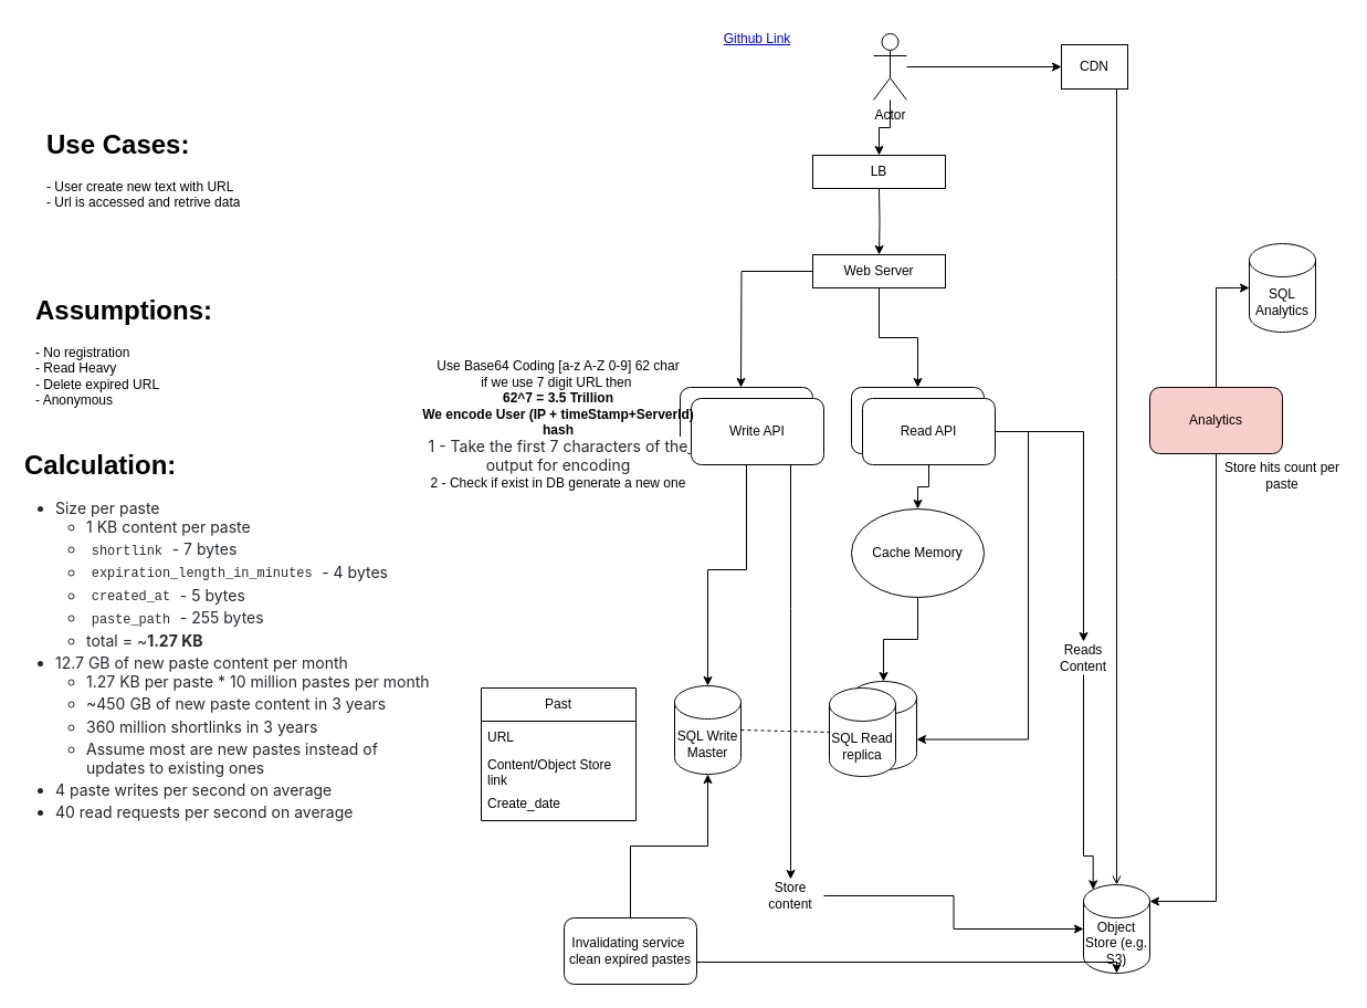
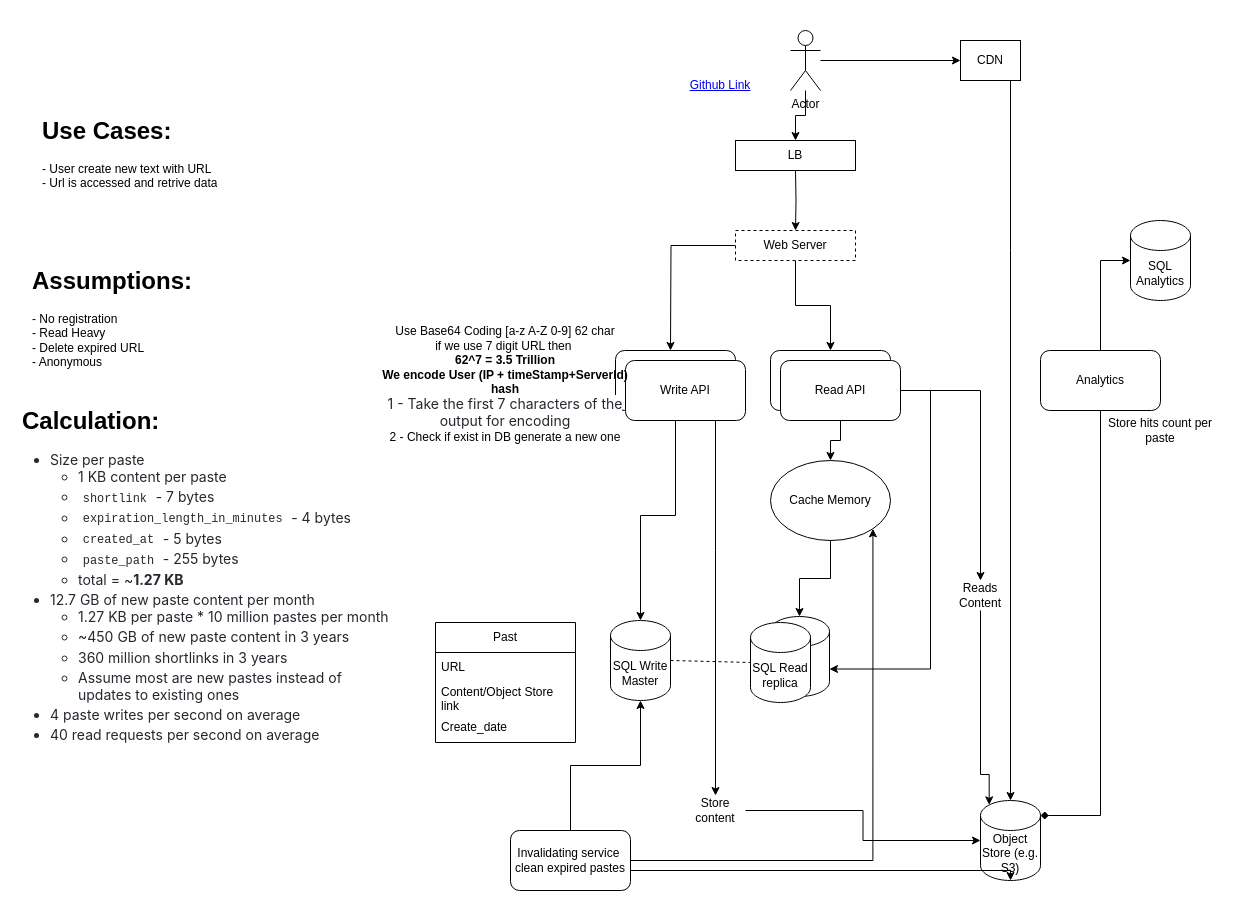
  <mxCell id="0" />
  <mxCell id="1" parent="0" />
- <mxCell id="2" value="&lt;a href=&quot;https://github.com/donnemartin/system-design-primer/blob/master/solutions/system_design/pastebin/README.md&quot;&gt;Github Link&lt;/a&gt;" style="text;html=1;align=center;verticalAlign=middle;whiteSpace=wrap;rounded=0;" vertex="1" parent="1"><mxGeometry x="640" y="20" width="90" height="30" as="geometry" /></mxCell>
+ <mxCell id="2" value="&lt;a href=&quot;https://github.com/donnemartin/system-design-primer/blob/master/solutions/system_design/pastebin/README.md&quot;&gt;Github Link&lt;/a&gt;" style="text;html=1;align=center;verticalAlign=middle;whiteSpace=wrap;rounded=0;" vertex="1" parent="1"><mxGeometry x="675" y="70" width="90" height="30" as="geometry" /></mxCell>
  <mxCell id="3" style="edgeStyle=orthogonalEdgeStyle;rounded=0;orthogonalLoop=1;jettySize=auto;html=1;entryX=0;entryY=0.5;entryDx=0;entryDy=0;" edge="1" parent="1" source="6" target="10"><mxGeometry relative="1" as="geometry" /></mxCell>
  <mxCell id="4" style="edgeStyle=orthogonalEdgeStyle;rounded=0;orthogonalLoop=1;jettySize=auto;html=1;entryX=0.5;entryY=0;entryDx=0;entryDy=0;" edge="1" parent="1" target="9"><mxGeometry relative="1" as="geometry"><mxPoint x="795" y="170" as="sourcePoint" /></mxGeometry></mxCell>
  <mxCell id="5" style="edgeStyle=orthogonalEdgeStyle;rounded=0;orthogonalLoop=1;jettySize=auto;html=1;entryX=0.5;entryY=0;entryDx=0;entryDy=0;" edge="1" parent="1" source="6" target="16"><mxGeometry relative="1" as="geometry" /></mxCell>
  <mxCell id="6" value="Actor" style="shape=umlActor;verticalLabelPosition=bottom;verticalAlign=top;html=1;outlineConnect=0;" vertex="1" parent="1"><mxGeometry x="790" y="30" width="30" height="60" as="geometry" /></mxCell>
  <mxCell id="7" style="edgeStyle=orthogonalEdgeStyle;rounded=0;orthogonalLoop=1;jettySize=auto;html=1;" edge="1" parent="1" source="9"><mxGeometry relative="1" as="geometry"><mxPoint x="670" y="350" as="targetPoint" /></mxGeometry></mxCell>
  <mxCell id="8" style="edgeStyle=orthogonalEdgeStyle;rounded=0;orthogonalLoop=1;jettySize=auto;html=1;" edge="1" parent="1" source="9" target="15"><mxGeometry relative="1" as="geometry" /></mxCell>
- <mxCell id="9" value="Web Server" style="rounded=0;whiteSpace=wrap;html=1;" vertex="1" parent="1"><mxGeometry x="735" y="230" width="120" height="30" as="geometry" /></mxCell>
+ <mxCell id="9" value="Web Server" style="rounded=0;whiteSpace=wrap;html=1;dashed=1;" vertex="1" parent="1"><mxGeometry x="735" y="230" width="120" height="30" as="geometry" /></mxCell>
  <mxCell id="10" value="CDN" style="rounded=0;whiteSpace=wrap;html=1;" vertex="1" parent="1"><mxGeometry x="960" y="40" width="60" height="40" as="geometry" /></mxCell>
  <mxCell id="11" value="&lt;h1 style=&quot;margin-top: 0px;&quot;&gt;Use Cases:&lt;/h1&gt;&lt;div&gt;- User create new text with URL&lt;/div&gt;&lt;div&gt;- Url is accessed and retrive data&lt;/div&gt;" style="text;html=1;whiteSpace=wrap;overflow=hidden;rounded=0;" vertex="1" parent="1"><mxGeometry x="40" y="110" width="180" height="120" as="geometry" /></mxCell>
  <mxCell id="12" value="&lt;h1 style=&quot;margin-top: 0px;&quot;&gt;Assumptions:&lt;/h1&gt;&lt;div&gt;- No registration&lt;/div&gt;&lt;div&gt;- Read Heavy&lt;/div&gt;&lt;div&gt;- Delete expired URL&lt;/div&gt;&lt;div&gt;- Anonymous&amp;nbsp;&lt;/div&gt;" style="text;html=1;whiteSpace=wrap;overflow=hidden;rounded=0;" vertex="1" parent="1"><mxGeometry x="30" y="260" width="180" height="120" as="geometry" /></mxCell>
  <mxCell id="13" style="edgeStyle=orthogonalEdgeStyle;rounded=0;orthogonalLoop=1;jettySize=auto;html=1;" edge="1" parent="1" source="14" target="17"><mxGeometry relative="1" as="geometry" /></mxCell>
  <mxCell id="14" value="Write API" style="rounded=1;whiteSpace=wrap;html=1;" vertex="1" parent="1"><mxGeometry x="615" y="350" width="120" height="60" as="geometry" /></mxCell>
  <mxCell id="15" value="Read API" style="rounded=1;whiteSpace=wrap;html=1;" vertex="1" parent="1"><mxGeometry x="770" y="350" width="120" height="60" as="geometry" /></mxCell>
  <mxCell id="16" value="LB" style="rounded=0;whiteSpace=wrap;html=1;" vertex="1" parent="1"><mxGeometry x="735" y="140" width="120" height="30" as="geometry" /></mxCell>
  <mxCell id="17" value="SQL Write Master" style="shape=cylinder3;whiteSpace=wrap;html=1;boundedLbl=1;backgroundOutline=1;size=15;" vertex="1" parent="1"><mxGeometry x="610" y="620" width="60" height="80" as="geometry" /></mxCell>
  <mxCell id="18" style="edgeStyle=orthogonalEdgeStyle;rounded=0;orthogonalLoop=1;jettySize=auto;html=1;entryX=0.5;entryY=0;entryDx=0;entryDy=0;" edge="1" parent="1" source="19" target="42"><mxGeometry relative="1" as="geometry"><Array as="points"><mxPoint x="715" y="550" /><mxPoint x="715" y="550" /></Array></mxGeometry></mxCell>
  <mxCell id="19" value="Write API" style="rounded=1;whiteSpace=wrap;html=1;" vertex="1" parent="1"><mxGeometry x="625" y="360" width="120" height="60" as="geometry" /></mxCell>
  <mxCell id="20" style="edgeStyle=orthogonalEdgeStyle;rounded=0;orthogonalLoop=1;jettySize=auto;html=1;entryX=0.5;entryY=0;entryDx=0;entryDy=0;" edge="1" parent="1" source="22" target="32"><mxGeometry relative="1" as="geometry" /></mxCell>
  <mxCell id="21" style="edgeStyle=orthogonalEdgeStyle;rounded=0;orthogonalLoop=1;jettySize=auto;html=1;entryX=0.5;entryY=0;entryDx=0;entryDy=0;" edge="1" parent="1" source="22" target="44"><mxGeometry relative="1" as="geometry" /></mxCell>
  <mxCell id="22" value="Read API" style="rounded=1;whiteSpace=wrap;html=1;" vertex="1" parent="1"><mxGeometry x="780" y="360" width="120" height="60" as="geometry" /></mxCell>
  <mxCell id="23" value="" style="shape=cylinder3;whiteSpace=wrap;html=1;boundedLbl=1;backgroundOutline=1;size=15;" vertex="1" parent="1"><mxGeometry x="769" y="616" width="60" height="80" as="geometry" /></mxCell>
  <mxCell id="24" value="SQL Read replica" style="shape=cylinder3;whiteSpace=wrap;html=1;boundedLbl=1;backgroundOutline=1;size=15;" vertex="1" parent="1"><mxGeometry x="750" y="622" width="60" height="80" as="geometry" /></mxCell>
  <mxCell id="25" value="" style="endArrow=none;dashed=1;html=1;rounded=0;exitX=1;exitY=0.5;exitDx=0;exitDy=0;exitPerimeter=0;entryX=0;entryY=0.5;entryDx=0;entryDy=0;entryPerimeter=0;" edge="1" parent="1" source="17" target="24"><mxGeometry width="50" height="50" relative="1" as="geometry"><mxPoint x="715" y="610" as="sourcePoint" /><mxPoint x="765" y="560" as="targetPoint" /></mxGeometry></mxCell>
  <mxCell id="26" value="&lt;h1 style=&quot;margin-top: 0px;&quot;&gt;Calculation:&lt;/h1&gt;&lt;div&gt;&lt;ul style=&quot;box-sizing: border-box; padding-left: 2em; margin-top: 0px; margin-bottom: 16px; color: rgb(36, 41, 47); font-family: -apple-system, &amp;quot;system-ui&amp;quot;, &amp;quot;Segoe UI&amp;quot;, &amp;quot;Noto Sans&amp;quot;, Helvetica, Arial, sans-serif, &amp;quot;Apple Color Emoji&amp;quot;, &amp;quot;Segoe UI Emoji&amp;quot;; font-size: 14px;&quot; dir=&quot;auto&quot;&gt;&lt;li style=&quot;box-sizing: border-box;&quot;&gt;Size per paste&lt;ul style=&quot;box-sizing: border-box; padding-left: 2em; margin-top: 0px; margin-bottom: 0px;&quot; dir=&quot;auto&quot;&gt;&lt;li style=&quot;box-sizing: border-box;&quot;&gt;1 KB content per paste&lt;/li&gt;&lt;li style=&quot;box-sizing: border-box; margin-top: 0.25em;&quot;&gt;&lt;code style=&quot;box-sizing: border-box; font-family: ui-monospace, SFMono-Regular, &amp;quot;SF Mono&amp;quot;, Menlo, Consolas, &amp;quot;Liberation Mono&amp;quot;, monospace; font-size: 11.9px; padding: 0.2em 0.4em; margin: 0px; white-space-collapse: break-spaces; background-color: var(--bgColor-neutral-muted, var(--color-neutral-muted)); border-radius: 6px;&quot;&gt;shortlink&lt;/code&gt;&amp;nbsp;- 7 bytes&lt;/li&gt;&lt;li style=&quot;box-sizing: border-box; margin-top: 0.25em;&quot;&gt;&lt;code style=&quot;box-sizing: border-box; font-family: ui-monospace, SFMono-Regular, &amp;quot;SF Mono&amp;quot;, Menlo, Consolas, &amp;quot;Liberation Mono&amp;quot;, monospace; font-size: 11.9px; padding: 0.2em 0.4em; margin: 0px; white-space-collapse: break-spaces; background-color: var(--bgColor-neutral-muted, var(--color-neutral-muted)); border-radius: 6px;&quot;&gt;expiration_length_in_minutes&lt;/code&gt;&amp;nbsp;- 4 bytes&lt;/li&gt;&lt;li style=&quot;box-sizing: border-box; margin-top: 0.25em;&quot;&gt;&lt;code style=&quot;box-sizing: border-box; font-family: ui-monospace, SFMono-Regular, &amp;quot;SF Mono&amp;quot;, Menlo, Consolas, &amp;quot;Liberation Mono&amp;quot;, monospace; font-size: 11.9px; padding: 0.2em 0.4em; margin: 0px; white-space-collapse: break-spaces; background-color: var(--bgColor-neutral-muted, var(--color-neutral-muted)); border-radius: 6px;&quot;&gt;created_at&lt;/code&gt;&amp;nbsp;- 5 bytes&lt;/li&gt;&lt;li style=&quot;box-sizing: border-box; margin-top: 0.25em;&quot;&gt;&lt;code style=&quot;box-sizing: border-box; font-family: ui-monospace, SFMono-Regular, &amp;quot;SF Mono&amp;quot;, Menlo, Consolas, &amp;quot;Liberation Mono&amp;quot;, monospace; font-size: 11.9px; padding: 0.2em 0.4em; margin: 0px; white-space-collapse: break-spaces; background-color: var(--bgColor-neutral-muted, var(--color-neutral-muted)); border-radius: 6px;&quot;&gt;paste_path&lt;/code&gt;&amp;nbsp;- 255 bytes&lt;/li&gt;&lt;li style=&quot;box-sizing: border-box; margin-top: 0.25em;&quot;&gt;total = ~&lt;b&gt;1.27 KB&lt;/b&gt;&lt;/li&gt;&lt;/ul&gt;&lt;/li&gt;&lt;li style=&quot;box-sizing: border-box; margin-top: 0.25em;&quot;&gt;12.7 GB of new paste content per month&lt;ul style=&quot;box-sizing: border-box; padding-left: 2em; margin-top: 0px; margin-bottom: 0px;&quot; dir=&quot;auto&quot;&gt;&lt;li style=&quot;box-sizing: border-box;&quot;&gt;1.27 KB per paste * 10 million pastes per month&lt;/li&gt;&lt;li style=&quot;box-sizing: border-box; margin-top: 0.25em;&quot;&gt;~450 GB of new paste content in 3 years&lt;/li&gt;&lt;li style=&quot;box-sizing: border-box; margin-top: 0.25em;&quot;&gt;360 million shortlinks in 3 years&lt;/li&gt;&lt;li style=&quot;box-sizing: border-box; margin-top: 0.25em;&quot;&gt;Assume most are new pastes instead of updates to existing ones&lt;/li&gt;&lt;/ul&gt;&lt;/li&gt;&lt;li style=&quot;box-sizing: border-box; margin-top: 0.25em;&quot;&gt;4 paste writes per second on average&lt;/li&gt;&lt;li style=&quot;box-sizing: border-box; margin-top: 0.25em;&quot;&gt;40 read requests per second on average&lt;/li&gt;&lt;/ul&gt;&lt;/div&gt;" style="text;html=1;whiteSpace=wrap;overflow=hidden;rounded=0;" vertex="1" parent="1"><mxGeometry x="20" y="400" width="370" height="360" as="geometry" /></mxCell>
  <mxCell id="27" value="Past" style="swimlane;fontStyle=0;childLayout=stackLayout;horizontal=1;startSize=30;horizontalStack=0;resizeParent=1;resizeParentMax=0;resizeLast=0;collapsible=1;marginBottom=0;whiteSpace=wrap;html=1;" vertex="1" parent="1"><mxGeometry x="435" y="622" width="140" height="120" as="geometry"><mxRectangle x="150" y="760" width="60" height="30" as="alternateBounds" /></mxGeometry></mxCell>
  <mxCell id="28" value="URL" style="text;strokeColor=none;fillColor=none;align=left;verticalAlign=middle;spacingLeft=4;spacingRight=4;overflow=hidden;points=[[0,0.5],[1,0.5]];portConstraint=eastwest;rotatable=0;whiteSpace=wrap;html=1;" vertex="1" parent="27"><mxGeometry y="30" width="140" height="30" as="geometry" /></mxCell>
  <mxCell id="29" value="Content/Object Store link" style="text;strokeColor=none;fillColor=none;align=left;verticalAlign=middle;spacingLeft=4;spacingRight=4;overflow=hidden;points=[[0,0.5],[1,0.5]];portConstraint=eastwest;rotatable=0;whiteSpace=wrap;html=1;" vertex="1" parent="27"><mxGeometry y="60" width="140" height="30" as="geometry" /></mxCell>
  <mxCell id="30" value="Create_date" style="text;strokeColor=none;fillColor=none;align=left;verticalAlign=middle;spacingLeft=4;spacingRight=4;overflow=hidden;points=[[0,0.5],[1,0.5]];portConstraint=eastwest;rotatable=0;whiteSpace=wrap;html=1;" vertex="1" parent="27"><mxGeometry y="90" width="140" height="30" as="geometry" /></mxCell>
  <mxCell id="31" value="Use Base64 Coding [a-z A-Z 0-9] 62 char&lt;br&gt;if we use 7 digit URL then&amp;nbsp;&lt;br&gt;&lt;b&gt;62^7 = 3.5 Trillion&lt;/b&gt;&lt;div&gt;&lt;b&gt;We encode User (IP + timeStamp+ServerId) hash&lt;/b&gt;&lt;b&gt;&lt;br&gt;&lt;/b&gt;&lt;/div&gt;&lt;div&gt;&lt;span style=&quot;color: rgb(36, 41, 47); font-family: -apple-system, &amp;quot;system-ui&amp;quot;, &amp;quot;Segoe UI&amp;quot;, &amp;quot;Noto Sans&amp;quot;, Helvetica, Arial, sans-serif, &amp;quot;Apple Color Emoji&amp;quot;, &amp;quot;Segoe UI Emoji&amp;quot;; font-size: 14px; text-align: left; background-color: rgb(255, 255, 255);&quot;&gt;1 - Take the first 7 characters of the output for encoding&lt;br&gt;&lt;/span&gt;2 - Check if exist in DB generate a new one&lt;/div&gt;&lt;div&gt;&lt;br&gt;&lt;/div&gt;" style="text;html=1;align=center;verticalAlign=middle;whiteSpace=wrap;rounded=0;" vertex="1" parent="1"><mxGeometry y="332.5" width="250" height="117.5" as="geometry" x="380" /></mxCell>
  <mxCell id="32" value="Cache Memory" style="ellipse;whiteSpace=wrap;html=1;" vertex="1" parent="1"><mxGeometry x="770" y="460" width="120" height="80" as="geometry" /></mxCell>
  <mxCell id="33" style="edgeStyle=orthogonalEdgeStyle;rounded=0;orthogonalLoop=1;jettySize=auto;html=1;entryX=0.5;entryY=0;entryDx=0;entryDy=0;entryPerimeter=0;" edge="1" parent="1" source="32" target="23"><mxGeometry relative="1" as="geometry" /></mxCell>
  <mxCell id="34" style="edgeStyle=orthogonalEdgeStyle;rounded=0;orthogonalLoop=1;jettySize=auto;html=1;entryX=1;entryY=0;entryDx=0;entryDy=52.5;entryPerimeter=0;" edge="1" parent="1" source="22" target="23"><mxGeometry relative="1" as="geometry"><Array as="points"><mxPoint x="930" y="390" /><mxPoint x="930" y="669" /></Array></mxGeometry></mxCell>
  <mxCell id="35" value="Object Store (e.g. S3)" style="shape=cylinder3;whiteSpace=wrap;html=1;boundedLbl=1;backgroundOutline=1;size=15;" vertex="1" parent="1"><mxGeometry x="980" y="800" width="60" height="80" as="geometry" /></mxCell>
- <mxCell id="36" style="edgeStyle=orthogonalEdgeStyle;rounded=0;orthogonalLoop=1;jettySize=auto;html=1;entryX=0.5;entryY=0;entryDx=0;entryDy=0;entryPerimeter=0;endArrow=open;" edge="1" parent="1" source="10" target="35"><mxGeometry relative="1" as="geometry"><Array as="points"><mxPoint x="1010" y="250" /><mxPoint x="1010" y="250" /></Array></mxGeometry></mxCell>
- <mxCell id="37" value="Analytics" style="rounded=1;whiteSpace=wrap;html=1;fillColor=#f8cecc;" vertex="1" parent="1"><mxGeometry x="1040" y="350" width="120" height="60" as="geometry" /></mxCell>
- <mxCell id="38" style="edgeStyle=orthogonalEdgeStyle;rounded=0;orthogonalLoop=1;jettySize=auto;html=1;entryX=1;entryY=0;entryDx=0;entryDy=15;entryPerimeter=0;" edge="1" parent="1" source="37" target="35"><mxGeometry relative="1" as="geometry" /></mxCell>
+ <mxCell id="36" style="edgeStyle=orthogonalEdgeStyle;rounded=0;orthogonalLoop=1;jettySize=auto;html=1;entryX=0.5;entryY=0;entryDx=0;entryDy=0;entryPerimeter=0;" edge="1" parent="1" source="10" target="35"><mxGeometry relative="1" as="geometry"><Array as="points"><mxPoint x="1010" y="250" /><mxPoint x="1010" y="250" /></Array></mxGeometry></mxCell>
+ <mxCell id="37" value="Analytics" style="rounded=1;whiteSpace=wrap;html=1;" vertex="1" parent="1"><mxGeometry x="1040" y="350" width="120" height="60" as="geometry" /></mxCell>
+ <mxCell id="38" style="edgeStyle=orthogonalEdgeStyle;rounded=0;orthogonalLoop=1;jettySize=auto;html=1;entryX=1;entryY=0;entryDx=0;entryDy=15;entryPerimeter=0;endArrow=diamond;" edge="1" parent="1" source="37" target="35"><mxGeometry relative="1" as="geometry" /></mxCell>
  <mxCell id="39" style="edgeStyle=orthogonalEdgeStyle;rounded=0;orthogonalLoop=1;jettySize=auto;html=1;entryX=0.145;entryY=0;entryDx=0;entryDy=4.35;entryPerimeter=0;" edge="1" parent="1" source="44" target="35"><mxGeometry relative="1" as="geometry"><Array as="points"><mxPoint x="980" y="774" /></Array></mxGeometry></mxCell>
  <mxCell id="40" value="SQL Analytics" style="shape=cylinder3;whiteSpace=wrap;html=1;boundedLbl=1;backgroundOutline=1;size=15;" vertex="1" parent="1"><mxGeometry x="1130" y="220" width="60" height="80" as="geometry" /></mxCell>
  <mxCell id="41" style="edgeStyle=orthogonalEdgeStyle;rounded=0;orthogonalLoop=1;jettySize=auto;html=1;entryX=0;entryY=0.5;entryDx=0;entryDy=0;entryPerimeter=0;" edge="1" parent="1" source="37" target="40"><mxGeometry relative="1" as="geometry" /></mxCell>
  <mxCell id="42" value="Store content" style="text;html=1;align=center;verticalAlign=middle;whiteSpace=wrap;rounded=0;" vertex="1" parent="1"><mxGeometry x="685" y="795" width="60" height="30" as="geometry" /></mxCell>
  <mxCell id="43" style="edgeStyle=orthogonalEdgeStyle;rounded=0;orthogonalLoop=1;jettySize=auto;html=1;entryX=0;entryY=0.5;entryDx=0;entryDy=0;entryPerimeter=0;" edge="1" parent="1" source="42" target="35"><mxGeometry relative="1" as="geometry" /></mxCell>
  <mxCell id="44" value="Reads Content" style="text;html=1;align=center;verticalAlign=middle;whiteSpace=wrap;rounded=0;" vertex="1" parent="1"><mxGeometry x="950" y="580" width="60" height="30" as="geometry" /></mxCell>
  <mxCell id="45" value="Store hits count per paste" style="text;html=1;align=center;verticalAlign=middle;whiteSpace=wrap;rounded=0;" vertex="1" parent="1"><mxGeometry x="1105" y="410" width="110" height="40" as="geometry" /></mxCell>
+ <mxCell id="46" style="edgeStyle=orthogonalEdgeStyle;rounded=0;orthogonalLoop=1;jettySize=auto;html=1;entryX=1;entryY=1;entryDx=0;entryDy=0;" edge="1" parent="1" source="47" target="32"><mxGeometry relative="1" as="geometry" /></mxCell>
  <mxCell id="47" value="Invalidating service&amp;nbsp;&lt;br&gt;clean expired pastes" style="rounded=1;whiteSpace=wrap;html=1;" vertex="1" parent="1"><mxGeometry x="510" y="830" width="120" height="60" as="geometry" /></mxCell>
  <mxCell id="48" style="edgeStyle=orthogonalEdgeStyle;rounded=0;orthogonalLoop=1;jettySize=auto;html=1;entryX=0.5;entryY=1;entryDx=0;entryDy=0;entryPerimeter=0;" edge="1" parent="1" source="47" target="17"><mxGeometry relative="1" as="geometry" /></mxCell>
  <mxCell id="49" style="edgeStyle=orthogonalEdgeStyle;rounded=0;orthogonalLoop=1;jettySize=auto;html=1;entryX=0.5;entryY=1;entryDx=0;entryDy=0;entryPerimeter=0;" edge="1" parent="1" source="47" target="35"><mxGeometry relative="1" as="geometry"><Array as="points"><mxPoint x="1010" y="870" /></Array></mxGeometry></mxCell>
